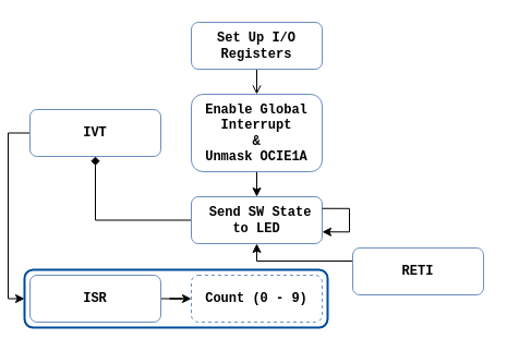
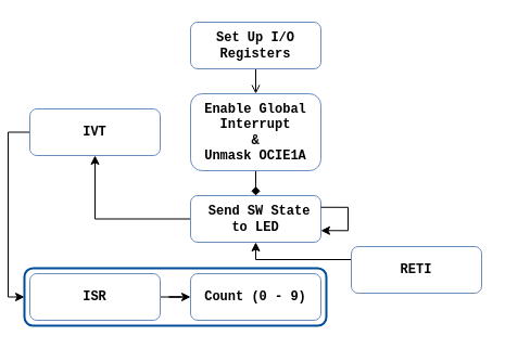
  <mxCell id="0" />
  <mxCell id="1" parent="0" />
  <mxCell id="2" style="edgeStyle=orthogonalEdgeStyle;rounded=0;orthogonalLoop=1;jettySize=auto;html=1;exitX=0.5;exitY=1;exitDx=0;exitDy=0;endArrow=open;" parent="1" source="3" target="5" edge="1"><mxGeometry relative="1" as="geometry" /></mxCell>
  <mxCell id="3" value="Set Up I/O Registers" style="rounded=1;whiteSpace=wrap;html=1;fontFamily=Courier New;fontStyle=1;fillColor=default;strokeColor=#6c8ebf;gradientColor=none;" parent="1" vertex="1"><mxGeometry x="173" y="20" width="120" height="43" as="geometry" /></mxCell>
- <mxCell id="4" style="edgeStyle=orthogonalEdgeStyle;rounded=0;orthogonalLoop=1;jettySize=auto;html=1;exitX=0.5;exitY=1;exitDx=0;exitDy=0;" parent="1" source="5" target="7" edge="1"><mxGeometry relative="1" as="geometry" /></mxCell>
+ <mxCell id="4" style="edgeStyle=orthogonalEdgeStyle;rounded=0;orthogonalLoop=1;jettySize=auto;html=1;exitX=0.5;exitY=1;exitDx=0;exitDy=0;endArrow=diamond;" parent="1" source="5" target="7" edge="1"><mxGeometry relative="1" as="geometry" /></mxCell>
  <mxCell id="5" value="Enable Global Interrupt&lt;br&gt;&amp;amp;&lt;br&gt;Unmask OCIE1A" style="rounded=1;whiteSpace=wrap;html=1;fontFamily=Courier New;fontStyle=1;fillColor=default;strokeColor=#6c8ebf;gradientColor=none;" parent="1" vertex="1"><mxGeometry x="173" y="86" width="120" height="71" as="geometry" /></mxCell>
- <mxCell id="6" style="edgeStyle=orthogonalEdgeStyle;rounded=0;orthogonalLoop=1;jettySize=auto;html=1;endArrow=diamond;" parent="1" source="7" target="10" edge="1"><mxGeometry relative="1" as="geometry" /></mxCell>
+ <mxCell id="6" style="edgeStyle=orthogonalEdgeStyle;rounded=0;orthogonalLoop=1;jettySize=auto;html=1;" parent="1" source="7" target="10" edge="1"><mxGeometry relative="1" as="geometry" /></mxCell>
  <mxCell id="7" value="&amp;nbsp;Send SW State &lt;br&gt;to LED" style="rounded=1;whiteSpace=wrap;html=1;fontFamily=Courier New;fontStyle=1;fillColor=default;strokeColor=#6c8ebf;gradientColor=none;" parent="1" vertex="1"><mxGeometry x="173" y="180" width="120" height="43" as="geometry" /></mxCell>
- <mxCell id="8" value="Count (0 - 9)" style="rounded=1;whiteSpace=wrap;html=1;fontFamily=Courier New;fontStyle=1;fillColor=default;strokeColor=#6c8ebf;gradientColor=none;dashed=1;" parent="1" vertex="1"><mxGeometry x="173" y="252" width="120" height="43" as="geometry" /></mxCell>
+ <mxCell id="8" value="Count (0 - 9)" style="rounded=1;whiteSpace=wrap;html=1;fontFamily=Courier New;fontStyle=1;fillColor=default;strokeColor=#6c8ebf;gradientColor=none;" parent="1" vertex="1"><mxGeometry x="173" y="252" width="120" height="43" as="geometry" /></mxCell>
  <mxCell id="9" style="edgeStyle=orthogonalEdgeStyle;rounded=0;orthogonalLoop=1;jettySize=auto;html=1;exitX=0;exitY=0.5;exitDx=0;exitDy=0;entryX=0;entryY=0.5;entryDx=0;entryDy=0;" edge="1" parent="1" source="10" target="16"><mxGeometry relative="1" as="geometry" /></mxCell>
  <mxCell id="10" value="IVT" style="rounded=1;whiteSpace=wrap;html=1;fontFamily=Courier New;fontStyle=1;fillColor=default;strokeColor=#6c8ebf;gradientColor=none;" parent="1" vertex="1"><mxGeometry x="25" y="100" width="120" height="43" as="geometry" /></mxCell>
  <mxCell id="11" style="edgeStyle=orthogonalEdgeStyle;rounded=0;orthogonalLoop=1;jettySize=auto;html=1;entryX=0;entryY=0.5;entryDx=0;entryDy=0;" parent="1" source="12" target="8" edge="1"><mxGeometry relative="1" as="geometry" /></mxCell>
  <mxCell id="12" value="ISR" style="rounded=1;whiteSpace=wrap;html=1;fontFamily=Courier New;fontStyle=1;fillColor=default;strokeColor=#6c8ebf;gradientColor=none;" parent="1" vertex="1"><mxGeometry x="25" y="252" width="120" height="43" as="geometry" /></mxCell>
  <mxCell id="13" style="edgeStyle=orthogonalEdgeStyle;rounded=0;orthogonalLoop=1;jettySize=auto;html=1;" parent="1" source="14" target="7" edge="1"><mxGeometry relative="1" as="geometry"><Array as="points"><mxPoint x="381" y="239" /><mxPoint x="233" y="239" /></Array></mxGeometry></mxCell>
  <mxCell id="14" value="RETI" style="rounded=1;whiteSpace=wrap;html=1;fontFamily=Courier New;fontStyle=1;fillColor=default;strokeColor=#6c8ebf;gradientColor=none;" parent="1" vertex="1"><mxGeometry x="321" y="227" width="120" height="43" as="geometry" /></mxCell>
  <mxCell id="15" style="edgeStyle=orthogonalEdgeStyle;rounded=0;orthogonalLoop=1;jettySize=auto;html=1;exitX=1;exitY=0.25;exitDx=0;exitDy=0;entryX=1;entryY=0.75;entryDx=0;entryDy=0;" parent="1" source="7" target="7" edge="1"><mxGeometry relative="1" as="geometry"><Array as="points"><mxPoint x="318" y="191" /><mxPoint x="318" y="212" /></Array></mxGeometry></mxCell>
  <mxCell id="16" value="" style="rounded=1;whiteSpace=wrap;html=1;shadow=0;glass=0;fillColor=none;strokeColor=#004C99;strokeWidth=2;perimeterSpacing=0;" vertex="1" parent="1"><mxGeometry x="20" y="247" width="278" height="53" as="geometry" /></mxCell>
